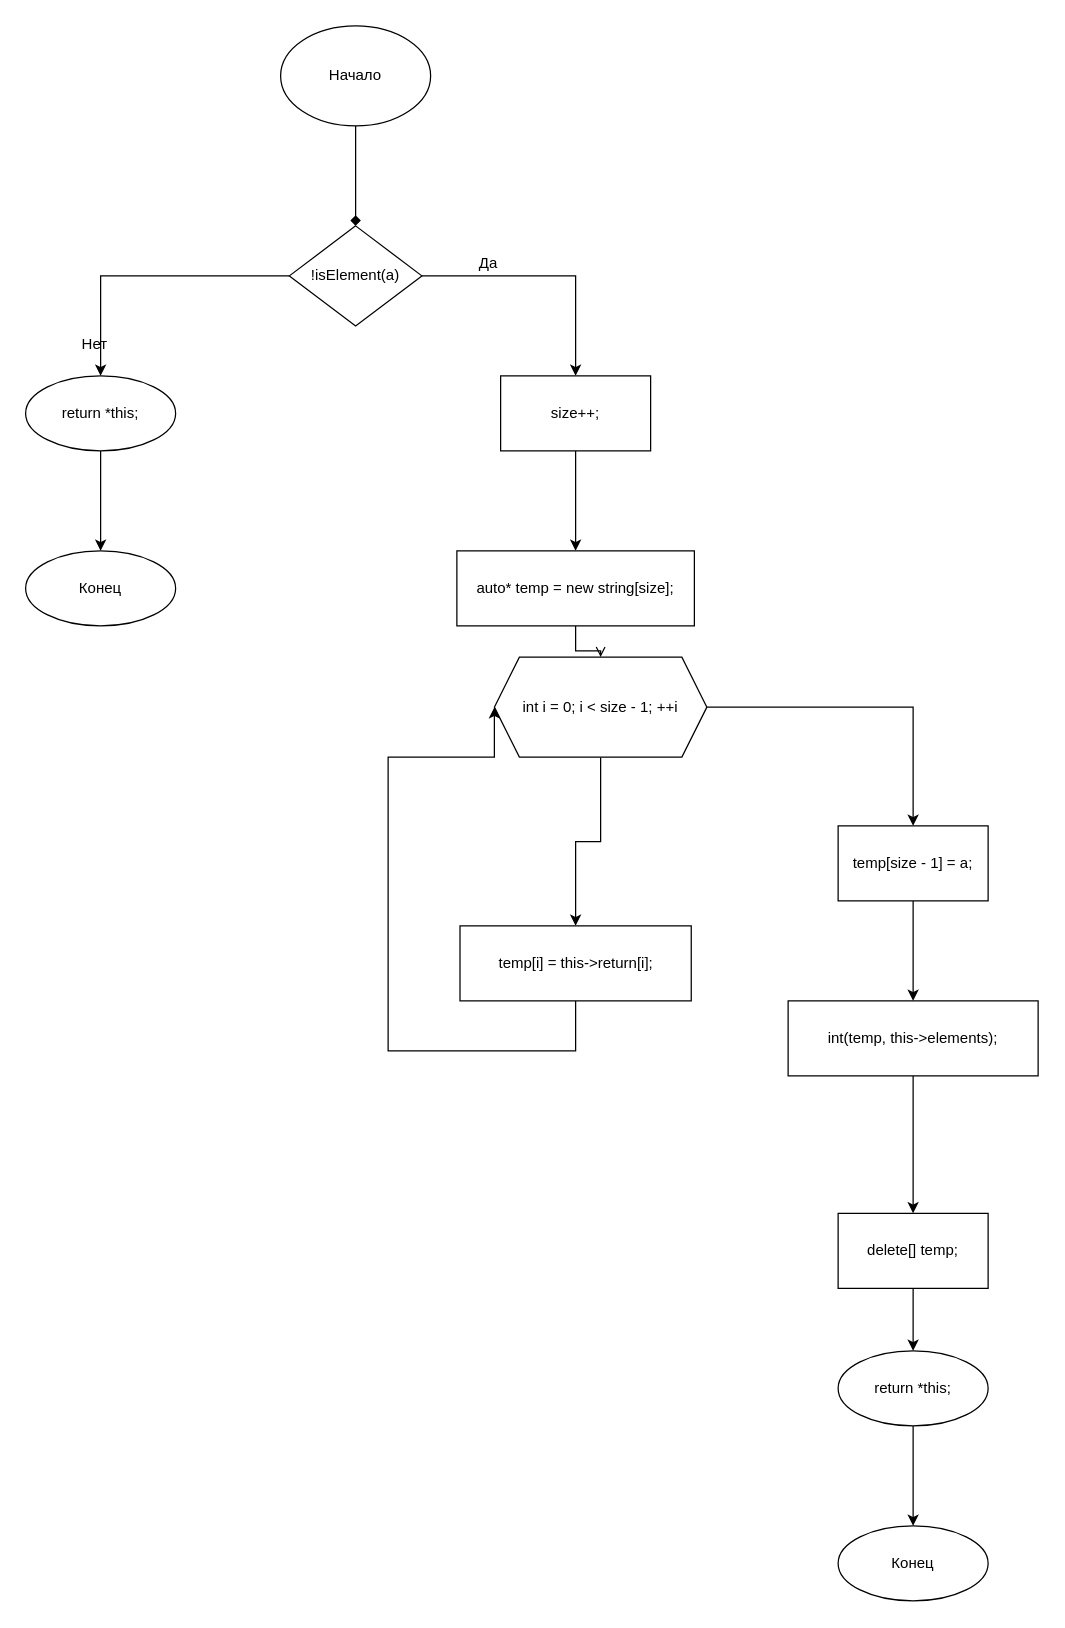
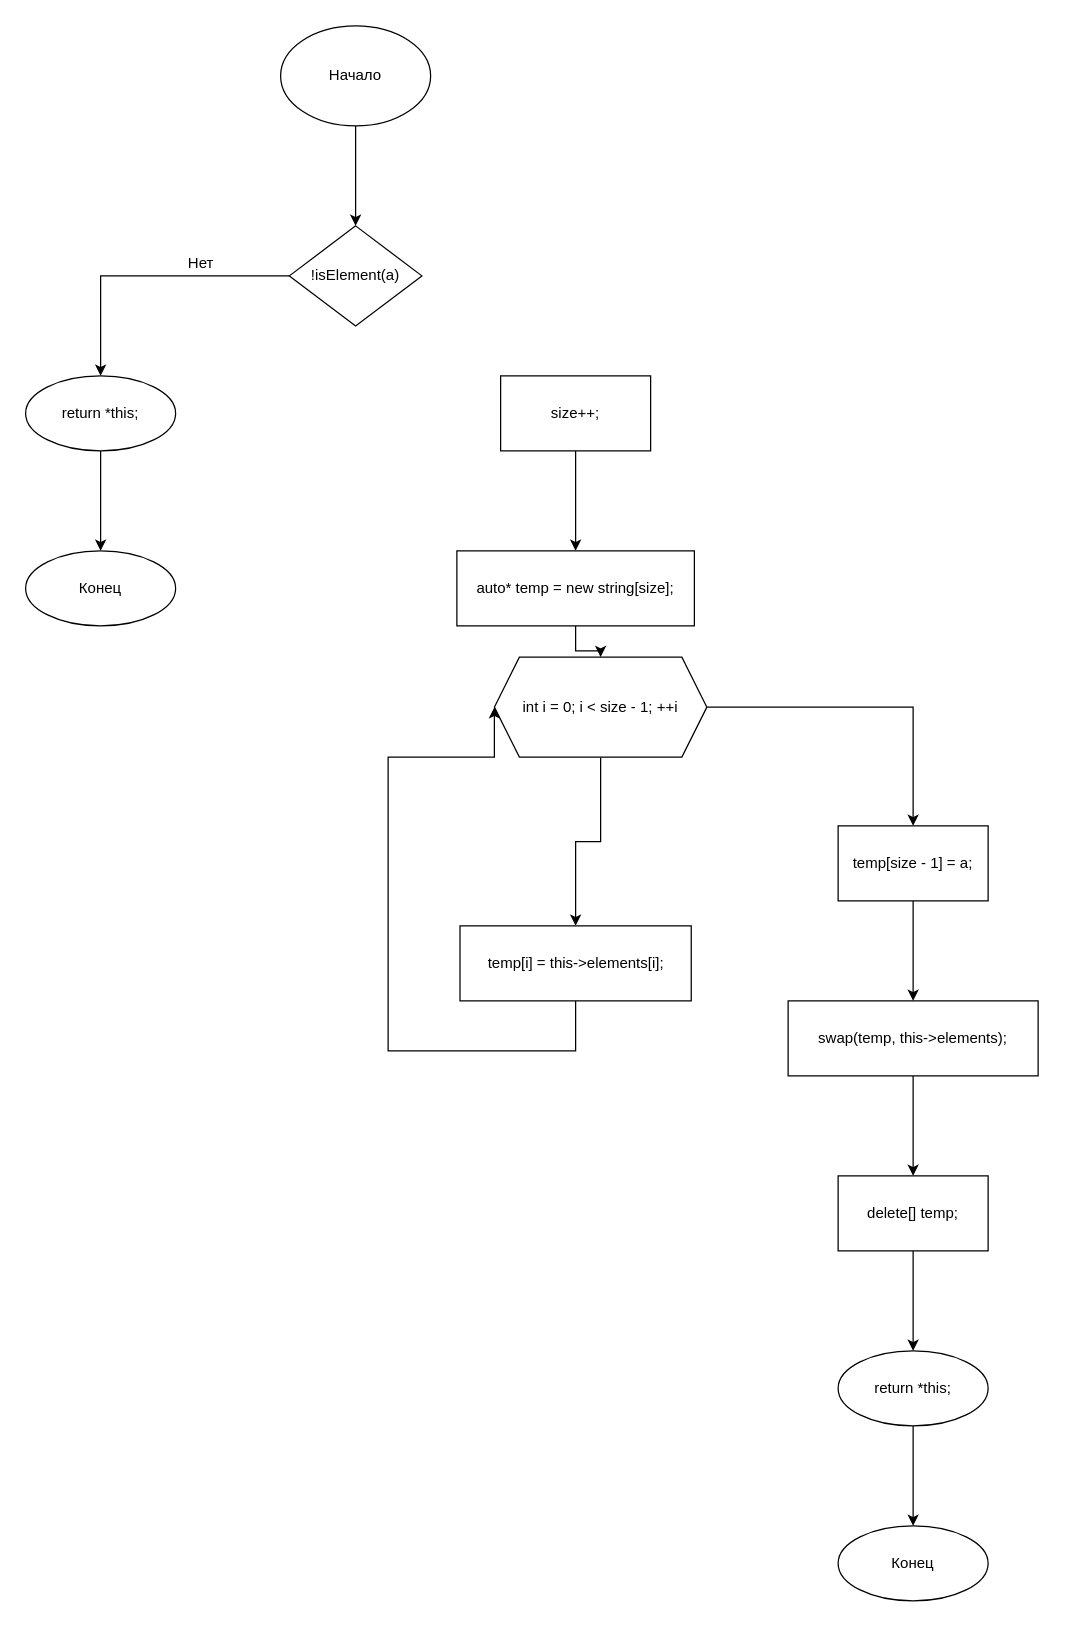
  <mxCell id="0" />
  <mxCell id="1" parent="0" />
- <mxCell id="2" value="" style="edgeStyle=orthogonalEdgeStyle;rounded=0;orthogonalLoop=1;jettySize=auto;html=1;endArrow=diamond;" edge="1" parent="1" source="3" target="6"><mxGeometry relative="1" as="geometry" /></mxCell>
+ <mxCell id="2" value="" style="edgeStyle=orthogonalEdgeStyle;rounded=0;orthogonalLoop=1;jettySize=auto;html=1;" edge="1" parent="1" source="3" target="6"><mxGeometry relative="1" as="geometry" /></mxCell>
  <mxCell id="3" value="Начало" style="ellipse;whiteSpace=wrap;html=1;" vertex="1" parent="1"><mxGeometry x="224" y="20" width="120" height="80" as="geometry" /></mxCell>
  <mxCell id="4" value="" style="edgeStyle=orthogonalEdgeStyle;rounded=0;orthogonalLoop=1;jettySize=auto;html=1;" edge="1" parent="1" source="6" target="8"><mxGeometry relative="1" as="geometry" /></mxCell>
- <mxCell id="5" value="" style="edgeStyle=orthogonalEdgeStyle;rounded=0;orthogonalLoop=1;jettySize=auto;html=1;" edge="1" parent="1" source="6" target="11"><mxGeometry relative="1" as="geometry" /></mxCell>
  <mxCell id="6" value="!isElement(a)" style="rhombus;whiteSpace=wrap;html=1;" vertex="1" parent="1"><mxGeometry x="231" y="180" width="106" height="80" as="geometry" /></mxCell>
  <mxCell id="7" value="" style="edgeStyle=orthogonalEdgeStyle;rounded=0;orthogonalLoop=1;jettySize=auto;html=1;" edge="1" parent="1" source="8" target="9"><mxGeometry relative="1" as="geometry" /></mxCell>
  <mxCell id="8" value="return *this;" style="ellipse;whiteSpace=wrap;html=1;" vertex="1" parent="1"><mxGeometry x="20" y="300" width="120" height="60" as="geometry" /></mxCell>
  <mxCell id="9" value="Конец" style="ellipse;whiteSpace=wrap;html=1;" vertex="1" parent="1"><mxGeometry x="20" y="440" width="120" height="60" as="geometry" /></mxCell>
  <mxCell id="10" value="" style="edgeStyle=orthogonalEdgeStyle;rounded=0;orthogonalLoop=1;jettySize=auto;html=1;" edge="1" parent="1" source="11" target="13"><mxGeometry relative="1" as="geometry" /></mxCell>
  <mxCell id="11" value="size++;" style="whiteSpace=wrap;html=1;" vertex="1" parent="1"><mxGeometry x="400" y="300" width="120" height="60" as="geometry" /></mxCell>
- <mxCell id="12" value="" style="edgeStyle=orthogonalEdgeStyle;rounded=0;orthogonalLoop=1;jettySize=auto;html=1;endArrow=open;" edge="1" parent="1" source="13" target="16"><mxGeometry relative="1" as="geometry" /></mxCell>
+ <mxCell id="12" value="" style="edgeStyle=orthogonalEdgeStyle;rounded=0;orthogonalLoop=1;jettySize=auto;html=1;" edge="1" parent="1" source="13" target="16"><mxGeometry relative="1" as="geometry" /></mxCell>
  <mxCell id="13" value="auto* temp = new string[size];" style="whiteSpace=wrap;html=1;" vertex="1" parent="1"><mxGeometry x="365" y="440" width="190" height="60" as="geometry" /></mxCell>
  <mxCell id="14" value="" style="edgeStyle=orthogonalEdgeStyle;rounded=0;orthogonalLoop=1;jettySize=auto;html=1;" edge="1" parent="1" source="16" target="18"><mxGeometry relative="1" as="geometry" /></mxCell>
  <mxCell id="15" value="" style="edgeStyle=orthogonalEdgeStyle;rounded=0;orthogonalLoop=1;jettySize=auto;html=1;" edge="1" parent="1" source="16" target="20"><mxGeometry relative="1" as="geometry" /></mxCell>
  <mxCell id="16" value="int i = 0; i &lt; size - 1; ++i" style="shape=hexagon;perimeter=hexagonPerimeter2;whiteSpace=wrap;html=1;fixedSize=1;" vertex="1" parent="1"><mxGeometry x="395" y="525" width="170" height="80" as="geometry" /></mxCell>
  <mxCell id="17" style="edgeStyle=orthogonalEdgeStyle;rounded=0;orthogonalLoop=1;jettySize=auto;html=1;entryX=0;entryY=0.5;entryDx=0;entryDy=0;" edge="1" parent="1" source="18" target="16"><mxGeometry relative="1" as="geometry"><Array as="points"><mxPoint x="460" y="840" /><mxPoint x="310" y="840" /><mxPoint x="310" y="605" /></Array></mxGeometry></mxCell>
- <mxCell id="18" value="temp[i] = this-&gt;return[i];" style="whiteSpace=wrap;html=1;" vertex="1" parent="1"><mxGeometry x="367.5" y="740" width="185" height="60" as="geometry" /></mxCell>
+ <mxCell id="18" value="temp[i] = this-&gt;elements[i];" style="whiteSpace=wrap;html=1;" vertex="1" parent="1"><mxGeometry x="367.5" y="740" width="185" height="60" as="geometry" /></mxCell>
  <mxCell id="19" value="" style="edgeStyle=orthogonalEdgeStyle;rounded=0;orthogonalLoop=1;jettySize=auto;html=1;" edge="1" parent="1" source="20" target="22"><mxGeometry relative="1" as="geometry" /></mxCell>
  <mxCell id="20" value="temp[size - 1] = a;" style="whiteSpace=wrap;html=1;" vertex="1" parent="1"><mxGeometry x="670" y="660" width="120" height="60" as="geometry" /></mxCell>
  <mxCell id="21" value="" style="edgeStyle=orthogonalEdgeStyle;rounded=0;orthogonalLoop=1;jettySize=auto;html=1;" edge="1" parent="1" source="22" target="24"><mxGeometry relative="1" as="geometry" /></mxCell>
- <mxCell id="22" value="int(temp, this-&gt;elements);" style="whiteSpace=wrap;html=1;" vertex="1" parent="1"><mxGeometry x="630" y="800" width="200" height="60" as="geometry" /></mxCell>
+ <mxCell id="22" value="swap(temp, this-&gt;elements);" style="whiteSpace=wrap;html=1;" vertex="1" parent="1"><mxGeometry x="630" y="800" width="200" height="60" as="geometry" /></mxCell>
  <mxCell id="23" value="" style="edgeStyle=orthogonalEdgeStyle;rounded=0;orthogonalLoop=1;jettySize=auto;html=1;" edge="1" parent="1" source="24" target="26"><mxGeometry relative="1" as="geometry" /></mxCell>
- <mxCell id="24" value="delete[] temp;" style="whiteSpace=wrap;html=1;" vertex="1" parent="1"><mxGeometry x="670" y="970" width="120" height="60" as="geometry" /></mxCell>
+ <mxCell id="24" value="delete[] temp;" style="whiteSpace=wrap;html=1;" vertex="1" parent="1"><mxGeometry x="670" y="940" width="120" height="60" as="geometry" /></mxCell>
  <mxCell id="25" value="" style="edgeStyle=orthogonalEdgeStyle;rounded=0;orthogonalLoop=1;jettySize=auto;html=1;" edge="1" parent="1" source="26" target="27"><mxGeometry relative="1" as="geometry" /></mxCell>
  <mxCell id="26" value="return *this;" style="ellipse;whiteSpace=wrap;html=1;" vertex="1" parent="1"><mxGeometry x="670" y="1080" width="120" height="60" as="geometry" /></mxCell>
  <mxCell id="27" value="Конец" style="ellipse;whiteSpace=wrap;html=1;" vertex="1" parent="1"><mxGeometry x="670" y="1220" width="120" height="60" as="geometry" /></mxCell>
- <mxCell id="28" value="Да" style="text;html=1;align=center;verticalAlign=middle;resizable=0;points=[];autosize=1;strokeColor=none;fillColor=none;" vertex="1" parent="1"><mxGeometry x="375" y="200" width="30" height="20" as="geometry" /></mxCell>
- <mxCell id="29" value="Нет" style="text;html=1;align=center;verticalAlign=middle;resizable=0;points=[];autosize=1;strokeColor=none;fillColor=none;" vertex="1" parent="1"><mxGeometry x="55" y="265" width="40" height="20" as="geometry" /></mxCell>
+ <mxCell id="29" value="Нет" style="text;html=1;align=center;verticalAlign=middle;resizable=0;points=[];autosize=1;strokeColor=none;fillColor=none;" vertex="1" parent="1"><mxGeometry x="140" y="200" width="40" height="20" as="geometry" /></mxCell>
